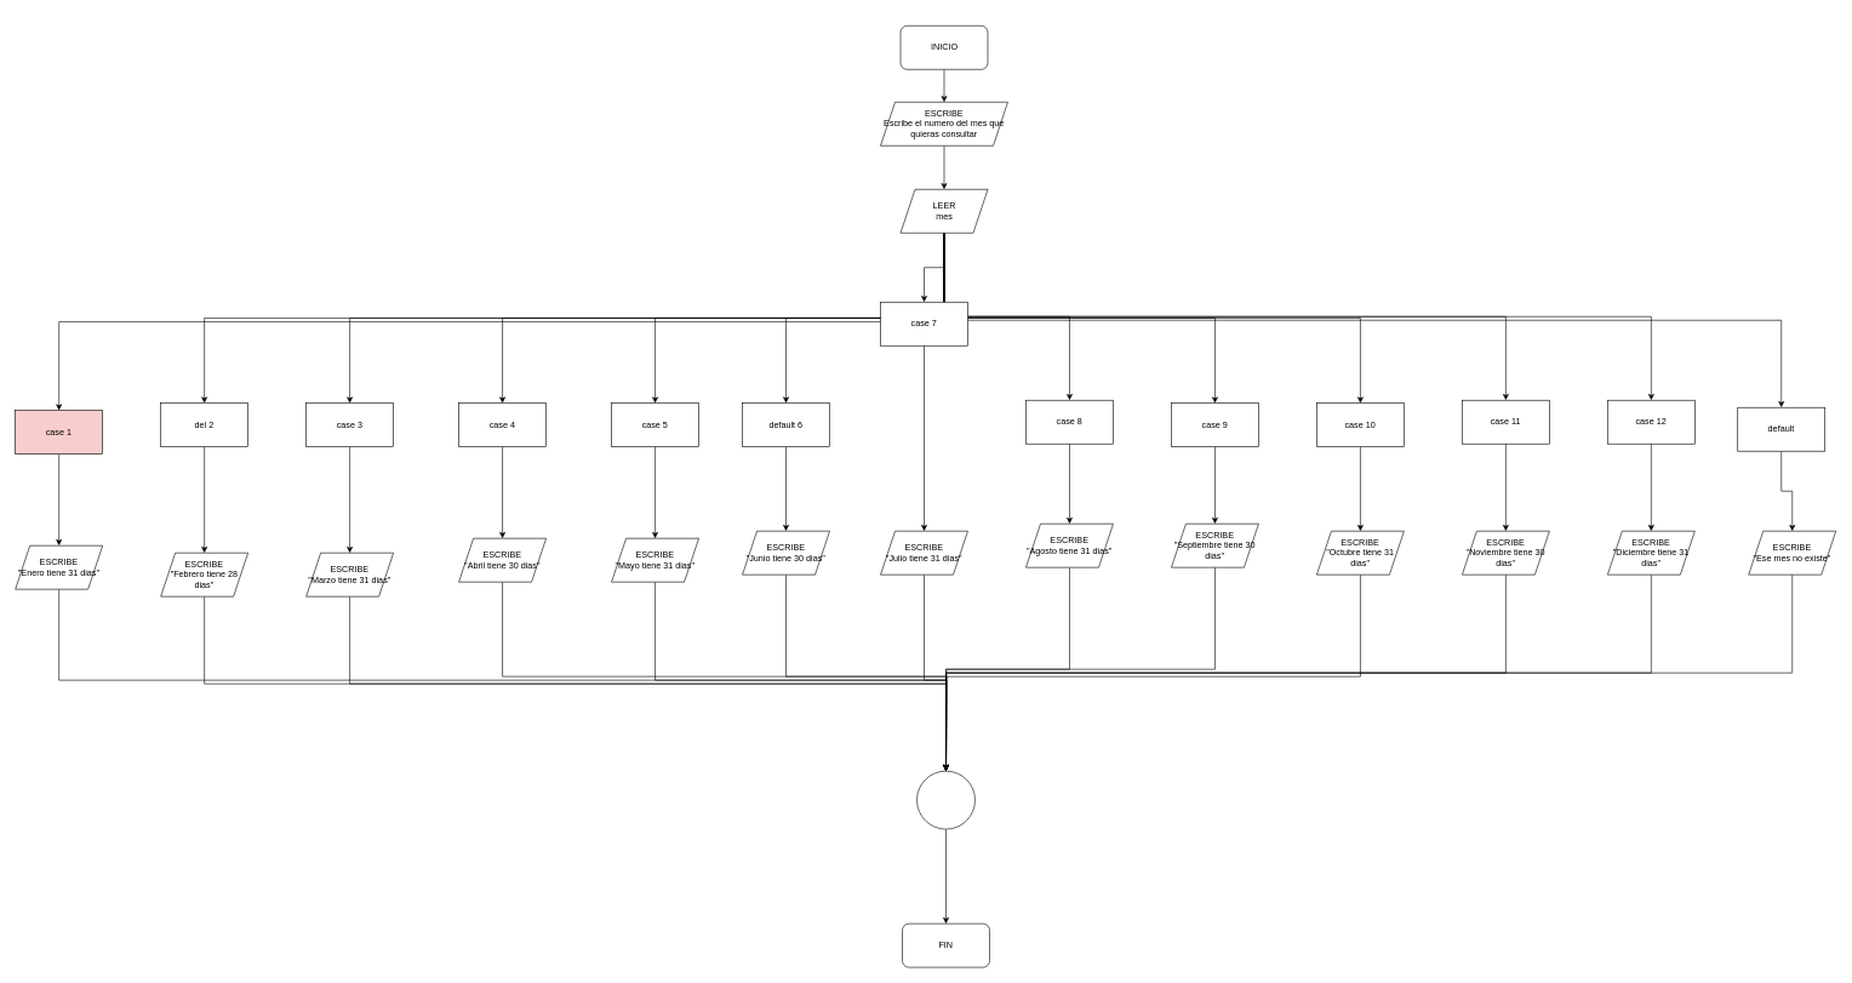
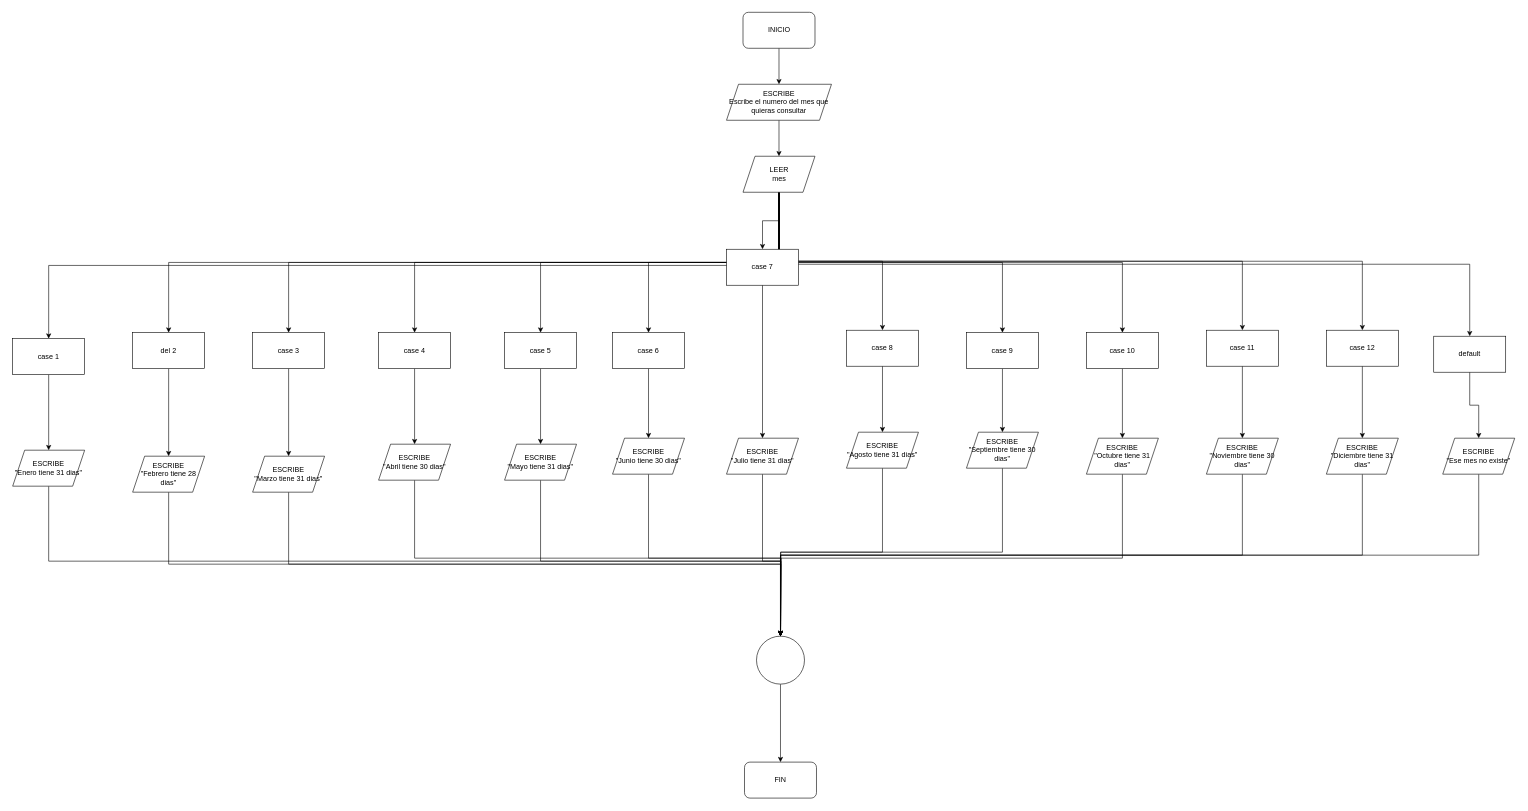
  <mxCell id="0" />
  <mxCell id="1" parent="0" />
  <mxCell id="2" value="" style="edgeStyle=orthogonalEdgeStyle;rounded=0;orthogonalLoop=1;jettySize=auto;html=1;" edge="1" parent="1" source="3" target="5"><mxGeometry relative="1" as="geometry" /></mxCell>
- <mxCell id="3" value="INICIO" style="rounded=1;whiteSpace=wrap;html=1;" vertex="1" parent="1"><mxGeometry x="1237.5" y="35" width="120" height="60" as="geometry" /></mxCell>
+ <mxCell id="3" value="INICIO" style="rounded=1;whiteSpace=wrap;html=1;" vertex="1" parent="1"><mxGeometry x="1237.5" y="20" width="120" height="60" as="geometry" /></mxCell>
  <mxCell id="4" value="" style="edgeStyle=orthogonalEdgeStyle;rounded=0;orthogonalLoop=1;jettySize=auto;html=1;" edge="1" parent="1" source="5" target="19"><mxGeometry relative="1" as="geometry" /></mxCell>
  <mxCell id="5" value="ESCRIBE&lt;br&gt;Escribe el numero del mes que quieras consultar" style="shape=parallelogram;perimeter=parallelogramPerimeter;whiteSpace=wrap;html=1;fixedSize=1;" vertex="1" parent="1"><mxGeometry x="1210" y="140" width="175" height="60" as="geometry" /></mxCell>
  <mxCell id="6" style="edgeStyle=orthogonalEdgeStyle;rounded=0;orthogonalLoop=1;jettySize=auto;html=1;exitX=0.5;exitY=1;exitDx=0;exitDy=0;" edge="1" parent="1" source="19" target="21"><mxGeometry relative="1" as="geometry" /></mxCell>
  <mxCell id="7" style="edgeStyle=orthogonalEdgeStyle;rounded=0;orthogonalLoop=1;jettySize=auto;html=1;exitX=0.5;exitY=1;exitDx=0;exitDy=0;" edge="1" parent="1" source="19" target="25"><mxGeometry relative="1" as="geometry" /></mxCell>
  <mxCell id="8" style="edgeStyle=orthogonalEdgeStyle;rounded=0;orthogonalLoop=1;jettySize=auto;html=1;exitX=0.5;exitY=1;exitDx=0;exitDy=0;" edge="1" parent="1" source="19" target="33"><mxGeometry relative="1" as="geometry" /></mxCell>
  <mxCell id="9" style="edgeStyle=orthogonalEdgeStyle;rounded=0;orthogonalLoop=1;jettySize=auto;html=1;exitX=0.5;exitY=1;exitDx=0;exitDy=0;entryX=0.5;entryY=0;entryDx=0;entryDy=0;" edge="1" parent="1" source="19" target="61"><mxGeometry relative="1" as="geometry" /></mxCell>
  <mxCell id="10" style="edgeStyle=orthogonalEdgeStyle;rounded=0;orthogonalLoop=1;jettySize=auto;html=1;exitX=0.5;exitY=1;exitDx=0;exitDy=0;entryX=0.5;entryY=0;entryDx=0;entryDy=0;" edge="1" parent="1" source="19" target="57"><mxGeometry relative="1" as="geometry" /></mxCell>
  <mxCell id="11" style="edgeStyle=orthogonalEdgeStyle;rounded=0;orthogonalLoop=1;jettySize=auto;html=1;exitX=0.5;exitY=1;exitDx=0;exitDy=0;entryX=0.5;entryY=0;entryDx=0;entryDy=0;" edge="1" parent="1" source="19" target="53"><mxGeometry relative="1" as="geometry" /></mxCell>
  <mxCell id="12" style="edgeStyle=orthogonalEdgeStyle;rounded=0;orthogonalLoop=1;jettySize=auto;html=1;exitX=0.5;exitY=1;exitDx=0;exitDy=0;" edge="1" parent="1" source="19" target="49"><mxGeometry relative="1" as="geometry" /></mxCell>
  <mxCell id="13" style="edgeStyle=orthogonalEdgeStyle;rounded=0;orthogonalLoop=1;jettySize=auto;html=1;exitX=0.5;exitY=1;exitDx=0;exitDy=0;" edge="1" parent="1" source="19" target="45"><mxGeometry relative="1" as="geometry" /></mxCell>
  <mxCell id="14" style="edgeStyle=orthogonalEdgeStyle;rounded=0;orthogonalLoop=1;jettySize=auto;html=1;exitX=0.5;exitY=1;exitDx=0;exitDy=0;" edge="1" parent="1" source="19" target="65"><mxGeometry relative="1" as="geometry" /></mxCell>
  <mxCell id="15" style="edgeStyle=orthogonalEdgeStyle;rounded=0;orthogonalLoop=1;jettySize=auto;html=1;exitX=0.5;exitY=1;exitDx=0;exitDy=0;entryX=0.5;entryY=0;entryDx=0;entryDy=0;" edge="1" parent="1" source="19" target="41"><mxGeometry relative="1" as="geometry" /></mxCell>
  <mxCell id="16" style="edgeStyle=orthogonalEdgeStyle;rounded=0;orthogonalLoop=1;jettySize=auto;html=1;exitX=0.5;exitY=1;exitDx=0;exitDy=0;entryX=0.5;entryY=0;entryDx=0;entryDy=0;" edge="1" parent="1" source="19" target="37"><mxGeometry relative="1" as="geometry" /></mxCell>
  <mxCell id="17" style="edgeStyle=orthogonalEdgeStyle;rounded=0;orthogonalLoop=1;jettySize=auto;html=1;exitX=0.5;exitY=1;exitDx=0;exitDy=0;entryX=0.5;entryY=0;entryDx=0;entryDy=0;" edge="1" parent="1" source="19" target="29"><mxGeometry relative="1" as="geometry" /></mxCell>
  <mxCell id="18" style="edgeStyle=orthogonalEdgeStyle;rounded=0;orthogonalLoop=1;jettySize=auto;html=1;exitX=0.5;exitY=1;exitDx=0;exitDy=0;entryX=0.5;entryY=0;entryDx=0;entryDy=0;" edge="1" parent="1" source="19" target="69"><mxGeometry relative="1" as="geometry" /></mxCell>
  <mxCell id="19" value="LEER&lt;br&gt;mes" style="shape=parallelogram;perimeter=parallelogramPerimeter;whiteSpace=wrap;html=1;fixedSize=1;" vertex="1" parent="1"><mxGeometry x="1237.5" y="260" width="120" height="60" as="geometry" /></mxCell>
  <mxCell id="20" value="" style="edgeStyle=orthogonalEdgeStyle;rounded=0;orthogonalLoop=1;jettySize=auto;html=1;" edge="1" parent="1" source="21" target="23"><mxGeometry relative="1" as="geometry" /></mxCell>
- <mxCell id="21" value="case 1" style="rounded=0;whiteSpace=wrap;html=1;fillColor=#f8cecc;" vertex="1" parent="1"><mxGeometry x="20" y="564" width="120" height="60" as="geometry" /></mxCell>
+ <mxCell id="21" value="case 1" style="rounded=0;whiteSpace=wrap;html=1;" vertex="1" parent="1"><mxGeometry x="20" y="564" width="120" height="60" as="geometry" /></mxCell>
  <mxCell id="22" style="edgeStyle=orthogonalEdgeStyle;rounded=0;orthogonalLoop=1;jettySize=auto;html=1;exitX=0.5;exitY=1;exitDx=0;exitDy=0;" edge="1" parent="1" source="23" target="73"><mxGeometry relative="1" as="geometry" /></mxCell>
  <mxCell id="23" value="ESCRIBE&lt;br&gt;&quot;Enero tiene 31 dias&quot;" style="shape=parallelogram;perimeter=parallelogramPerimeter;whiteSpace=wrap;html=1;fixedSize=1;" vertex="1" parent="1"><mxGeometry x="20" y="750" width="120" height="60" as="geometry" /></mxCell>
  <mxCell id="24" value="" style="edgeStyle=orthogonalEdgeStyle;rounded=0;orthogonalLoop=1;jettySize=auto;html=1;" edge="1" parent="1" source="25" target="27"><mxGeometry relative="1" as="geometry" /></mxCell>
  <mxCell id="25" value="del 2" style="rounded=0;whiteSpace=wrap;html=1;" vertex="1" parent="1"><mxGeometry x="220" y="554" width="120" height="60" as="geometry" /></mxCell>
  <mxCell id="26" style="edgeStyle=orthogonalEdgeStyle;rounded=0;orthogonalLoop=1;jettySize=auto;html=1;exitX=0.5;exitY=1;exitDx=0;exitDy=0;entryX=0.5;entryY=0;entryDx=0;entryDy=0;" edge="1" parent="1" source="27" target="73"><mxGeometry relative="1" as="geometry" /></mxCell>
  <mxCell id="27" value="ESCRIBE&lt;br&gt;&quot;Febrero tiene 28 dias&quot;" style="shape=parallelogram;perimeter=parallelogramPerimeter;whiteSpace=wrap;html=1;fixedSize=1;" vertex="1" parent="1"><mxGeometry x="220" y="760" width="120" height="60" as="geometry" /></mxCell>
  <mxCell id="28" value="" style="edgeStyle=orthogonalEdgeStyle;rounded=0;orthogonalLoop=1;jettySize=auto;html=1;" edge="1" parent="1" source="29" target="31"><mxGeometry relative="1" as="geometry" /></mxCell>
  <mxCell id="29" value="case 12" style="rounded=0;whiteSpace=wrap;html=1;" vertex="1" parent="1"><mxGeometry x="2210" y="550" width="120" height="60" as="geometry" /></mxCell>
  <mxCell id="30" style="edgeStyle=orthogonalEdgeStyle;rounded=0;orthogonalLoop=1;jettySize=auto;html=1;exitX=0.5;exitY=1;exitDx=0;exitDy=0;entryX=0.5;entryY=0;entryDx=0;entryDy=0;" edge="1" parent="1" source="31" target="73"><mxGeometry relative="1" as="geometry" /></mxCell>
  <mxCell id="31" value="ESCRIBE&lt;br&gt;&quot;Diciembre tiene 31 dias&quot;" style="shape=parallelogram;perimeter=parallelogramPerimeter;whiteSpace=wrap;html=1;fixedSize=1;" vertex="1" parent="1"><mxGeometry x="2210" y="730" width="120" height="60" as="geometry" /></mxCell>
  <mxCell id="32" value="" style="edgeStyle=orthogonalEdgeStyle;rounded=0;orthogonalLoop=1;jettySize=auto;html=1;" edge="1" parent="1" source="33" target="35"><mxGeometry relative="1" as="geometry" /></mxCell>
  <mxCell id="33" value="case 3" style="rounded=0;whiteSpace=wrap;html=1;" vertex="1" parent="1"><mxGeometry x="420" y="554" width="120" height="60" as="geometry" /></mxCell>
  <mxCell id="34" style="edgeStyle=orthogonalEdgeStyle;rounded=0;orthogonalLoop=1;jettySize=auto;html=1;exitX=0.5;exitY=1;exitDx=0;exitDy=0;" edge="1" parent="1" source="35"><mxGeometry relative="1" as="geometry"><mxPoint x="1300" y="1060" as="targetPoint" /></mxGeometry></mxCell>
  <mxCell id="35" value="ESCRIBE&lt;br&gt;&quot;Marzo tiene 31 dias&quot;" style="shape=parallelogram;perimeter=parallelogramPerimeter;whiteSpace=wrap;html=1;fixedSize=1;" vertex="1" parent="1"><mxGeometry x="420" y="760" width="120" height="60" as="geometry" /></mxCell>
  <mxCell id="36" value="" style="edgeStyle=orthogonalEdgeStyle;rounded=0;orthogonalLoop=1;jettySize=auto;html=1;" edge="1" parent="1" source="37" target="39"><mxGeometry relative="1" as="geometry" /></mxCell>
  <mxCell id="37" value="case 11" style="rounded=0;whiteSpace=wrap;html=1;" vertex="1" parent="1"><mxGeometry x="2010" y="550" width="120" height="60" as="geometry" /></mxCell>
  <mxCell id="38" style="edgeStyle=orthogonalEdgeStyle;rounded=0;orthogonalLoop=1;jettySize=auto;html=1;exitX=0.5;exitY=1;exitDx=0;exitDy=0;" edge="1" parent="1" source="39"><mxGeometry relative="1" as="geometry"><mxPoint x="1300" y="1060" as="targetPoint" /></mxGeometry></mxCell>
  <mxCell id="39" value="ESCRIBE&lt;br&gt;&quot;Noviembre tiene 30 dias&quot;" style="shape=parallelogram;perimeter=parallelogramPerimeter;whiteSpace=wrap;html=1;fixedSize=1;" vertex="1" parent="1"><mxGeometry x="2010" y="730" width="120" height="60" as="geometry" /></mxCell>
  <mxCell id="40" value="" style="edgeStyle=orthogonalEdgeStyle;rounded=0;orthogonalLoop=1;jettySize=auto;html=1;" edge="1" parent="1" source="41" target="43"><mxGeometry relative="1" as="geometry" /></mxCell>
  <mxCell id="41" value="case 10" style="rounded=0;whiteSpace=wrap;html=1;" vertex="1" parent="1"><mxGeometry x="1810" y="554" width="120" height="60" as="geometry" /></mxCell>
  <mxCell id="42" style="edgeStyle=orthogonalEdgeStyle;rounded=0;orthogonalLoop=1;jettySize=auto;html=1;exitX=0.5;exitY=1;exitDx=0;exitDy=0;" edge="1" parent="1" source="43"><mxGeometry relative="1" as="geometry"><mxPoint x="1300" y="1070" as="targetPoint" /></mxGeometry></mxCell>
  <mxCell id="43" value="ESCRIBE&lt;br&gt;&quot;Octubre tiene 31 dias&quot;" style="shape=parallelogram;perimeter=parallelogramPerimeter;whiteSpace=wrap;html=1;fixedSize=1;" vertex="1" parent="1"><mxGeometry x="1810" y="730" width="120" height="60" as="geometry" /></mxCell>
  <mxCell id="44" value="" style="edgeStyle=orthogonalEdgeStyle;rounded=0;orthogonalLoop=1;jettySize=auto;html=1;" edge="1" parent="1" source="45" target="47"><mxGeometry relative="1" as="geometry" /></mxCell>
  <mxCell id="45" value="case 8" style="rounded=0;whiteSpace=wrap;html=1;" vertex="1" parent="1"><mxGeometry x="1410" y="550" width="120" height="60" as="geometry" /></mxCell>
  <mxCell id="46" style="edgeStyle=orthogonalEdgeStyle;rounded=0;orthogonalLoop=1;jettySize=auto;html=1;exitX=0.5;exitY=1;exitDx=0;exitDy=0;entryX=0.5;entryY=0;entryDx=0;entryDy=0;" edge="1" parent="1" source="47" target="73"><mxGeometry relative="1" as="geometry" /></mxCell>
  <mxCell id="47" value="ESCRIBE&lt;br&gt;&quot;Agosto tiene 31 dias&quot;" style="shape=parallelogram;perimeter=parallelogramPerimeter;whiteSpace=wrap;html=1;fixedSize=1;" vertex="1" parent="1"><mxGeometry x="1410" y="720" width="120" height="60" as="geometry" /></mxCell>
  <mxCell id="48" value="" style="edgeStyle=orthogonalEdgeStyle;rounded=0;orthogonalLoop=1;jettySize=auto;html=1;" edge="1" parent="1" source="49" target="51"><mxGeometry relative="1" as="geometry" /></mxCell>
  <mxCell id="49" value="case 7" style="rounded=0;whiteSpace=wrap;html=1;" vertex="1" parent="1"><mxGeometry x="1210" y="415" width="120" height="60" as="geometry" /></mxCell>
  <mxCell id="50" style="edgeStyle=orthogonalEdgeStyle;rounded=0;orthogonalLoop=1;jettySize=auto;html=1;exitX=0.5;exitY=1;exitDx=0;exitDy=0;" edge="1" parent="1" source="51"><mxGeometry relative="1" as="geometry"><mxPoint x="1300" y="1080" as="targetPoint" /></mxGeometry></mxCell>
  <mxCell id="51" value="ESCRIBE&lt;br&gt;&quot;Julio tiene 31 dias&quot;" style="shape=parallelogram;perimeter=parallelogramPerimeter;whiteSpace=wrap;html=1;fixedSize=1;" vertex="1" parent="1"><mxGeometry x="1210" y="730" width="120" height="60" as="geometry" /></mxCell>
  <mxCell id="52" value="" style="edgeStyle=orthogonalEdgeStyle;rounded=0;orthogonalLoop=1;jettySize=auto;html=1;" edge="1" parent="1" source="53" target="55"><mxGeometry relative="1" as="geometry" /></mxCell>
- <mxCell id="53" value="default 6" style="rounded=0;whiteSpace=wrap;html=1;" vertex="1" parent="1"><mxGeometry x="1020" y="554" width="120" height="60" as="geometry" /></mxCell>
+ <mxCell id="53" value="case 6" style="rounded=0;whiteSpace=wrap;html=1;" vertex="1" parent="1"><mxGeometry x="1020" y="554" width="120" height="60" as="geometry" /></mxCell>
  <mxCell id="54" style="edgeStyle=orthogonalEdgeStyle;rounded=0;orthogonalLoop=1;jettySize=auto;html=1;exitX=0.5;exitY=1;exitDx=0;exitDy=0;" edge="1" parent="1" source="55"><mxGeometry relative="1" as="geometry"><mxPoint x="1300" y="1070" as="targetPoint" /></mxGeometry></mxCell>
  <mxCell id="55" value="ESCRIBE&lt;br&gt;&quot;Junio tiene 30 dias&quot;" style="shape=parallelogram;perimeter=parallelogramPerimeter;whiteSpace=wrap;html=1;fixedSize=1;" vertex="1" parent="1"><mxGeometry x="1020" y="730" width="120" height="60" as="geometry" /></mxCell>
  <mxCell id="56" value="" style="edgeStyle=orthogonalEdgeStyle;rounded=0;orthogonalLoop=1;jettySize=auto;html=1;" edge="1" parent="1" source="57" target="59"><mxGeometry relative="1" as="geometry" /></mxCell>
  <mxCell id="57" value="case 5" style="rounded=0;whiteSpace=wrap;html=1;" vertex="1" parent="1"><mxGeometry x="840" y="554" width="120" height="60" as="geometry" /></mxCell>
  <mxCell id="58" style="edgeStyle=orthogonalEdgeStyle;rounded=0;orthogonalLoop=1;jettySize=auto;html=1;exitX=0.5;exitY=1;exitDx=0;exitDy=0;" edge="1" parent="1" source="59"><mxGeometry relative="1" as="geometry"><mxPoint x="1300" y="1070" as="targetPoint" /></mxGeometry></mxCell>
  <mxCell id="59" value="ESCRIBE&lt;br&gt;&quot;Mayo tiene 31 dias&quot;" style="shape=parallelogram;perimeter=parallelogramPerimeter;whiteSpace=wrap;html=1;fixedSize=1;" vertex="1" parent="1"><mxGeometry x="840" y="740" width="120" height="60" as="geometry" /></mxCell>
  <mxCell id="60" value="" style="edgeStyle=orthogonalEdgeStyle;rounded=0;orthogonalLoop=1;jettySize=auto;html=1;" edge="1" parent="1" source="61" target="63"><mxGeometry relative="1" as="geometry" /></mxCell>
  <mxCell id="61" value="case 4" style="rounded=0;whiteSpace=wrap;html=1;" vertex="1" parent="1"><mxGeometry x="630" y="554" width="120" height="60" as="geometry" /></mxCell>
  <mxCell id="62" style="edgeStyle=orthogonalEdgeStyle;rounded=0;orthogonalLoop=1;jettySize=auto;html=1;exitX=0.5;exitY=1;exitDx=0;exitDy=0;" edge="1" parent="1" source="63"><mxGeometry relative="1" as="geometry"><mxPoint x="1300" y="1060" as="targetPoint" /></mxGeometry></mxCell>
  <mxCell id="63" value="ESCRIBE&lt;br&gt;&quot;Abril tiene 30 dias&quot;" style="shape=parallelogram;perimeter=parallelogramPerimeter;whiteSpace=wrap;html=1;fixedSize=1;" vertex="1" parent="1"><mxGeometry x="630" y="740" width="120" height="60" as="geometry" /></mxCell>
  <mxCell id="64" value="" style="edgeStyle=orthogonalEdgeStyle;rounded=0;orthogonalLoop=1;jettySize=auto;html=1;" edge="1" parent="1" source="65" target="67"><mxGeometry relative="1" as="geometry" /></mxCell>
  <mxCell id="65" value="case 9" style="rounded=0;whiteSpace=wrap;html=1;" vertex="1" parent="1"><mxGeometry x="1610" y="554" width="120" height="60" as="geometry" /></mxCell>
  <mxCell id="66" style="edgeStyle=orthogonalEdgeStyle;rounded=0;orthogonalLoop=1;jettySize=auto;html=1;exitX=0.5;exitY=1;exitDx=0;exitDy=0;" edge="1" parent="1" source="67"><mxGeometry relative="1" as="geometry"><mxPoint x="1300" y="1060" as="targetPoint" /></mxGeometry></mxCell>
  <mxCell id="67" value="ESCRIBE&lt;br&gt;&quot;Septiembre tiene 30 dias&quot;" style="shape=parallelogram;perimeter=parallelogramPerimeter;whiteSpace=wrap;html=1;fixedSize=1;" vertex="1" parent="1"><mxGeometry x="1610" y="720" width="120" height="60" as="geometry" /></mxCell>
  <mxCell id="68" value="" style="edgeStyle=orthogonalEdgeStyle;rounded=0;orthogonalLoop=1;jettySize=auto;html=1;" edge="1" parent="1" source="69" target="71"><mxGeometry relative="1" as="geometry" /></mxCell>
  <mxCell id="69" value="default" style="rounded=0;whiteSpace=wrap;html=1;" vertex="1" parent="1"><mxGeometry x="2389" y="560" width="120" height="60" as="geometry" /></mxCell>
  <mxCell id="70" style="edgeStyle=orthogonalEdgeStyle;rounded=0;orthogonalLoop=1;jettySize=auto;html=1;exitX=0.5;exitY=1;exitDx=0;exitDy=0;" edge="1" parent="1" source="71" target="73"><mxGeometry relative="1" as="geometry" /></mxCell>
  <mxCell id="71" value="ESCRIBE&lt;br&gt;&quot;Ese mes no existe&quot;" style="shape=parallelogram;perimeter=parallelogramPerimeter;whiteSpace=wrap;html=1;fixedSize=1;" vertex="1" parent="1"><mxGeometry x="2404" y="730" width="120" height="60" as="geometry" /></mxCell>
  <mxCell id="72" style="edgeStyle=orthogonalEdgeStyle;rounded=0;orthogonalLoop=1;jettySize=auto;html=1;exitX=0.5;exitY=1;exitDx=0;exitDy=0;entryX=0.5;entryY=0;entryDx=0;entryDy=0;" edge="1" parent="1" source="73" target="74"><mxGeometry relative="1" as="geometry" /></mxCell>
  <mxCell id="73" value="" style="ellipse;whiteSpace=wrap;html=1;aspect=fixed;" vertex="1" parent="1"><mxGeometry x="1260" y="1060" width="80" height="80" as="geometry" /></mxCell>
  <mxCell id="74" value="FIN" style="rounded=1;whiteSpace=wrap;html=1;" vertex="1" parent="1"><mxGeometry x="1240" y="1270" width="120" height="60" as="geometry" /></mxCell>
